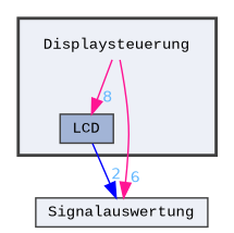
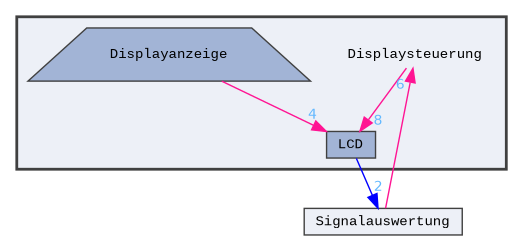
  digraph {
    compound=true
    fontname="Liberation Mono"
    node [fontname="Liberation Mono" fontsize=10 shape=box color=grey25 fillcolor="#a2b4d6" style=filled]
    edge [color=deeppink fontcolor=steelblue1 fontname="Liberation Mono" fontsize=10 labeldistance=1.5 labelfontname=Helvetica labelfontsize=10]
    n1 [height=0.2 label=Displaysteuerung shape=plaintext width=0.4 color="" fillcolor="" style=""]
+   n2 [height=0.2 label=Displayanzeige shape=trapezium width=0.4]
    n3 [height=0.2 label=LCD width=0.4]
    n4 [fillcolor="#edf0f7" height=0.2 label=Signalauswertung width=0.4]
    subgraph cluster_1 {
      bgcolor="#edf0f7"
      fontsize=10
      pencolor=grey25
      style="filled,bold"
      n1
+     n2
      n3
    }
    n1 -> n3 [headlabel=8]
-   n1 -> n4 [headlabel=6]
+   n4 -> n1 [headlabel=6]
+   n2 -> n3 [headlabel=4]
    n3 -> n4 [color=blue headlabel=2]
  }
